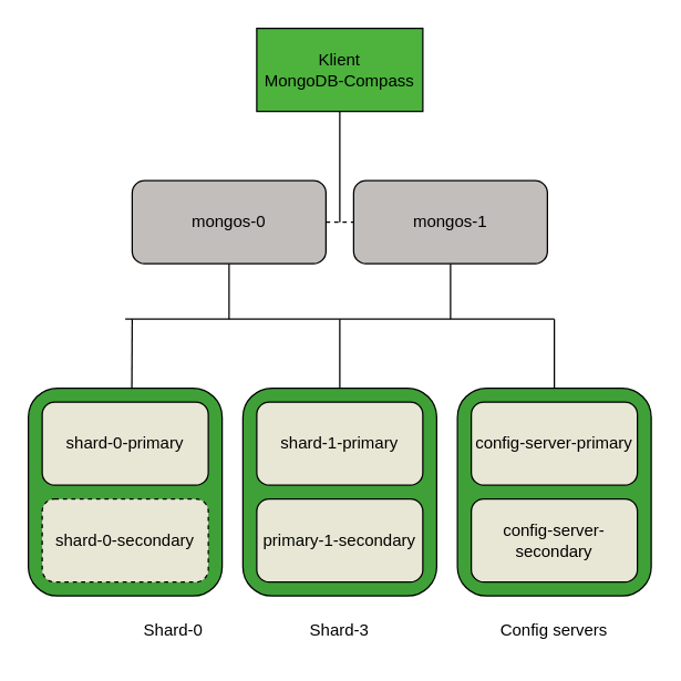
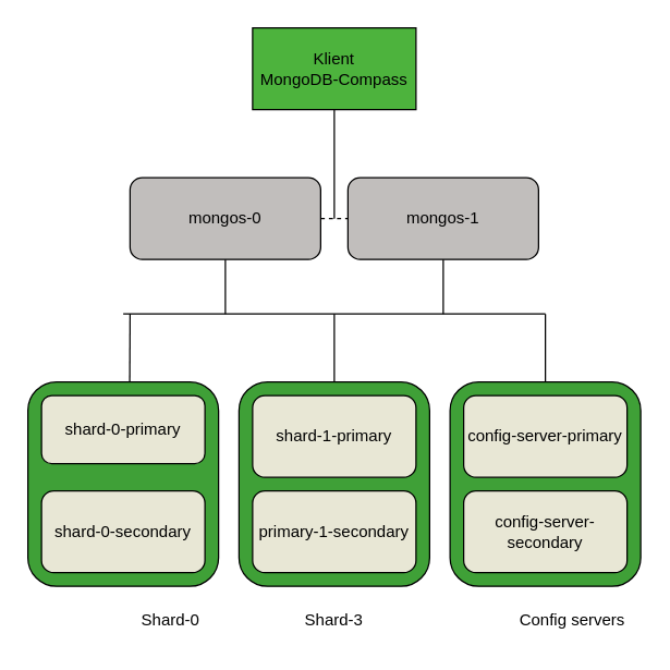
  <mxCell id="0" />
  <mxCell id="1" parent="0" />
  <mxCell id="2" value="" style="rounded=1;whiteSpace=wrap;html=1;fillColor=#3fa037;" vertex="1" parent="1"><mxGeometry x="330" y="280" width="140" height="150" as="geometry" /></mxCell>
  <mxCell id="3" value="" style="rounded=1;whiteSpace=wrap;html=1;fillColor=#3fa037;" vertex="1" parent="1"><mxGeometry x="175" y="280" width="140" height="150" as="geometry" /></mxCell>
  <mxCell id="4" value="" style="rounded=1;whiteSpace=wrap;html=1;fillColor=#3fa037;" vertex="1" parent="1"><mxGeometry x="20" y="280" width="140" height="150" as="geometry" /></mxCell>
  <mxCell id="5" value="mongos-0" style="rounded=1;whiteSpace=wrap;html=1;fillColor=#c1bebc;" vertex="1" parent="1"><mxGeometry x="95" y="130" width="140" height="60" as="geometry" /></mxCell>
  <mxCell id="6" value="&lt;div&gt;mongos-1&lt;/div&gt;" style="rounded=1;whiteSpace=wrap;html=1;fillColor=#c1bebc;" vertex="1" parent="1"><mxGeometry x="255" y="130" width="140" height="60" as="geometry" /></mxCell>
  <mxCell id="7" value="&lt;div&gt;Klient&lt;/div&gt;&lt;div&gt;MongoDB-Compass&lt;br&gt;&lt;/div&gt;" style="whiteSpace=wrap;html=1;fillColor=#4db33d;rounded=0;" vertex="1" parent="1"><mxGeometry x="185" y="20" width="120" height="60" as="geometry" /></mxCell>
- <mxCell id="8" value="shard-0-primary" style="rounded=1;whiteSpace=wrap;html=1;fillColor=#e8e7d5;" vertex="1" parent="1"><mxGeometry x="30" y="290" width="120" height="60" as="geometry" /></mxCell>
- <mxCell id="9" value="shard-0-secondary" style="rounded=1;whiteSpace=wrap;html=1;fillColor=#e8e7d5;dashed=1;" vertex="1" parent="1"><mxGeometry x="30" y="360" width="120" height="60" as="geometry" /></mxCell>
+ <mxCell id="8" value="shard-0-primary" style="rounded=1;whiteSpace=wrap;html=1;fillColor=#e8e7d5;" vertex="1" parent="1"><mxGeometry x="30" y="290" width="120" height="50" as="geometry" /></mxCell>
+ <mxCell id="9" value="shard-0-secondary" style="rounded=1;whiteSpace=wrap;html=1;fillColor=#e8e7d5;" vertex="1" parent="1"><mxGeometry x="30" y="360" width="120" height="60" as="geometry" /></mxCell>
  <mxCell id="10" value="shard-1-primary" style="rounded=1;whiteSpace=wrap;html=1;fillColor=#e8e7d5;" vertex="1" parent="1"><mxGeometry x="185" y="290" width="120" height="60" as="geometry" /></mxCell>
  <mxCell id="11" value="primary-1-secondary" style="rounded=1;whiteSpace=wrap;html=1;fillColor=#e8e7d5;" vertex="1" parent="1"><mxGeometry x="185" y="360" width="120" height="60" as="geometry" /></mxCell>
  <mxCell id="12" value="config-server-primary" style="rounded=1;whiteSpace=wrap;html=1;fillColor=#e8e7d5;" vertex="1" parent="1"><mxGeometry x="340" y="290" width="120" height="60" as="geometry" /></mxCell>
  <mxCell id="13" value="config-server-secondary" style="rounded=1;whiteSpace=wrap;html=1;fillColor=#e8e7d5;" vertex="1" parent="1"><mxGeometry x="340" y="360" width="120" height="60" as="geometry" /></mxCell>
  <mxCell id="14" value="Shard-0" style="text;html=1;align=center;verticalAlign=middle;whiteSpace=wrap;rounded=0;" vertex="1" parent="1"><mxGeometry x="95" y="440" width="60" height="30" as="geometry" /></mxCell>
  <mxCell id="15" value="Shard-3" style="text;html=1;align=center;verticalAlign=middle;whiteSpace=wrap;rounded=0;" vertex="1" parent="1"><mxGeometry x="215" y="440" width="60" height="30" as="geometry" /></mxCell>
- <mxCell id="16" value="Config servers" style="text;html=1;align=center;verticalAlign=middle;whiteSpace=wrap;rounded=0;" vertex="1" parent="1"><mxGeometry x="360" y="440" width="80" height="30" as="geometry" /></mxCell>
+ <mxCell id="16" value="Config servers" style="text;html=1;align=center;verticalAlign=middle;whiteSpace=wrap;rounded=0;" vertex="1" parent="1"><mxGeometry x="380" y="440" width="80" height="30" as="geometry" /></mxCell>
  <mxCell id="17" value="" style="endArrow=none;html=1;rounded=0;exitX=1;exitY=0.5;exitDx=0;exitDy=0;entryX=0;entryY=0.5;entryDx=0;entryDy=0;dashed=1;" edge="1" parent="1" source="5" target="6"><mxGeometry width="50" height="50" relative="1" as="geometry"><mxPoint x="180" y="330" as="sourcePoint" /><mxPoint x="230" y="280" as="targetPoint" /></mxGeometry></mxCell>
  <mxCell id="18" value="" style="endArrow=none;html=1;rounded=0;entryX=0.5;entryY=1;entryDx=0;entryDy=0;" edge="1" parent="1" target="7"><mxGeometry width="50" height="50" relative="1" as="geometry"><mxPoint x="245" y="160" as="sourcePoint" /><mxPoint x="230" y="280" as="targetPoint" /></mxGeometry></mxCell>
  <mxCell id="19" value="" style="endArrow=none;html=1;rounded=0;" edge="1" parent="1"><mxGeometry width="50" height="50" relative="1" as="geometry"><mxPoint x="90" y="230" as="sourcePoint" /><mxPoint x="400" y="230" as="targetPoint" /></mxGeometry></mxCell>
  <mxCell id="20" value="" style="endArrow=none;html=1;rounded=0;exitX=0.534;exitY=-0.001;exitDx=0;exitDy=0;exitPerimeter=0;" edge="1" parent="1" source="4"><mxGeometry width="50" height="50" relative="1" as="geometry"><mxPoint x="190" y="270" as="sourcePoint" /><mxPoint x="95" y="230" as="targetPoint" /></mxGeometry></mxCell>
  <mxCell id="21" value="" style="endArrow=none;html=1;rounded=0;exitX=0.5;exitY=0;exitDx=0;exitDy=0;" edge="1" parent="1" source="2"><mxGeometry width="50" height="50" relative="1" as="geometry"><mxPoint x="370" y="260" as="sourcePoint" /><mxPoint x="400" y="230" as="targetPoint" /></mxGeometry></mxCell>
  <mxCell id="22" value="" style="endArrow=none;html=1;rounded=0;exitX=0.5;exitY=0;exitDx=0;exitDy=0;" edge="1" parent="1" source="3"><mxGeometry width="50" height="50" relative="1" as="geometry"><mxPoint x="290" y="260" as="sourcePoint" /><mxPoint x="245" y="230" as="targetPoint" /></mxGeometry></mxCell>
  <mxCell id="23" value="" style="endArrow=none;html=1;rounded=0;exitX=0.5;exitY=1;exitDx=0;exitDy=0;" edge="1" parent="1" source="5"><mxGeometry width="50" height="50" relative="1" as="geometry"><mxPoint x="290" y="260" as="sourcePoint" /><mxPoint x="165" y="230" as="targetPoint" /></mxGeometry></mxCell>
  <mxCell id="24" value="" style="endArrow=none;html=1;rounded=0;exitX=0.5;exitY=1;exitDx=0;exitDy=0;" edge="1" parent="1" source="6"><mxGeometry width="50" height="50" relative="1" as="geometry"><mxPoint x="290" y="260" as="sourcePoint" /><mxPoint x="325" y="230" as="targetPoint" /></mxGeometry></mxCell>
